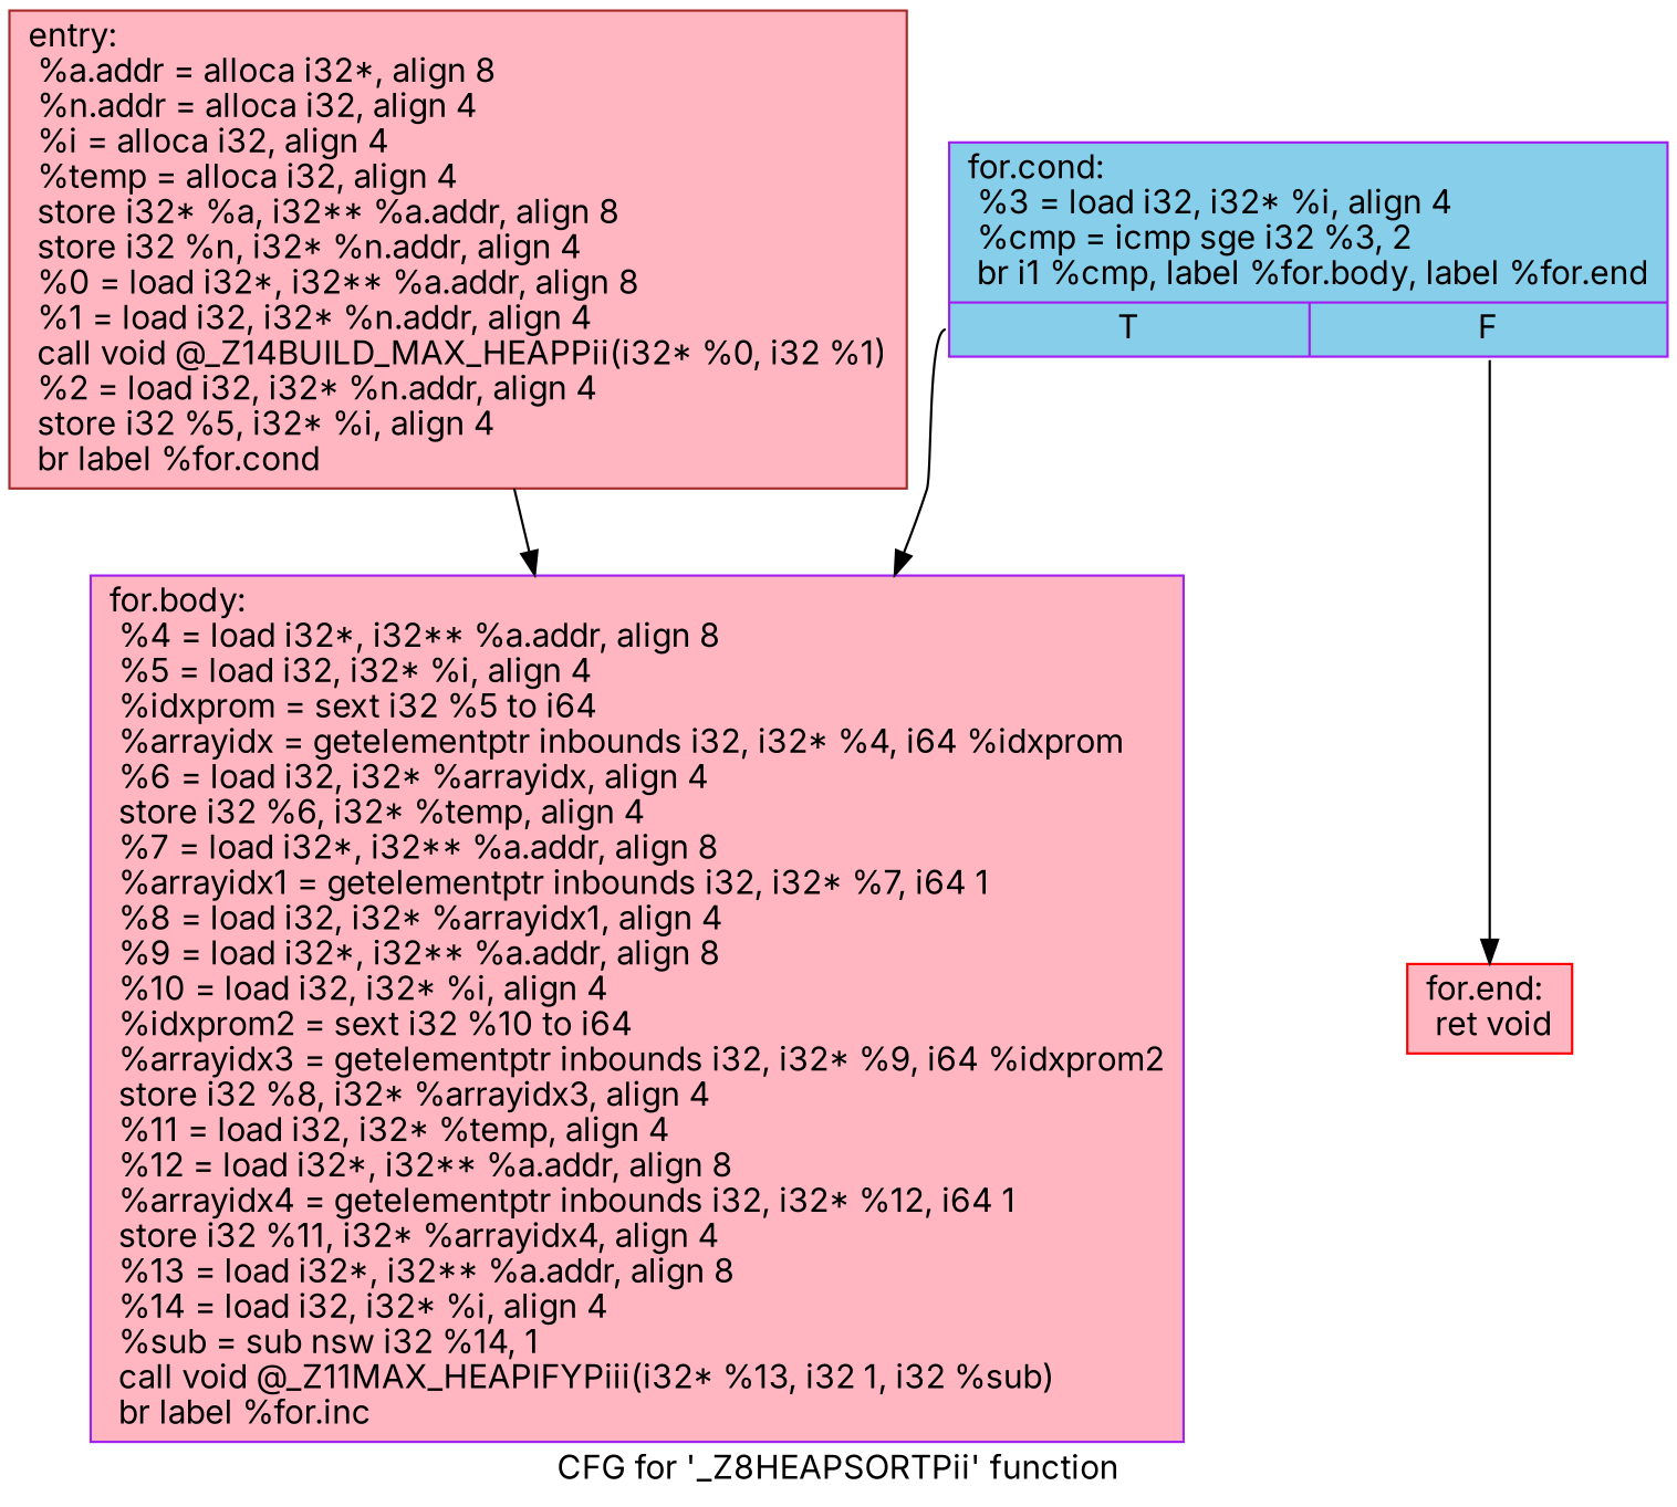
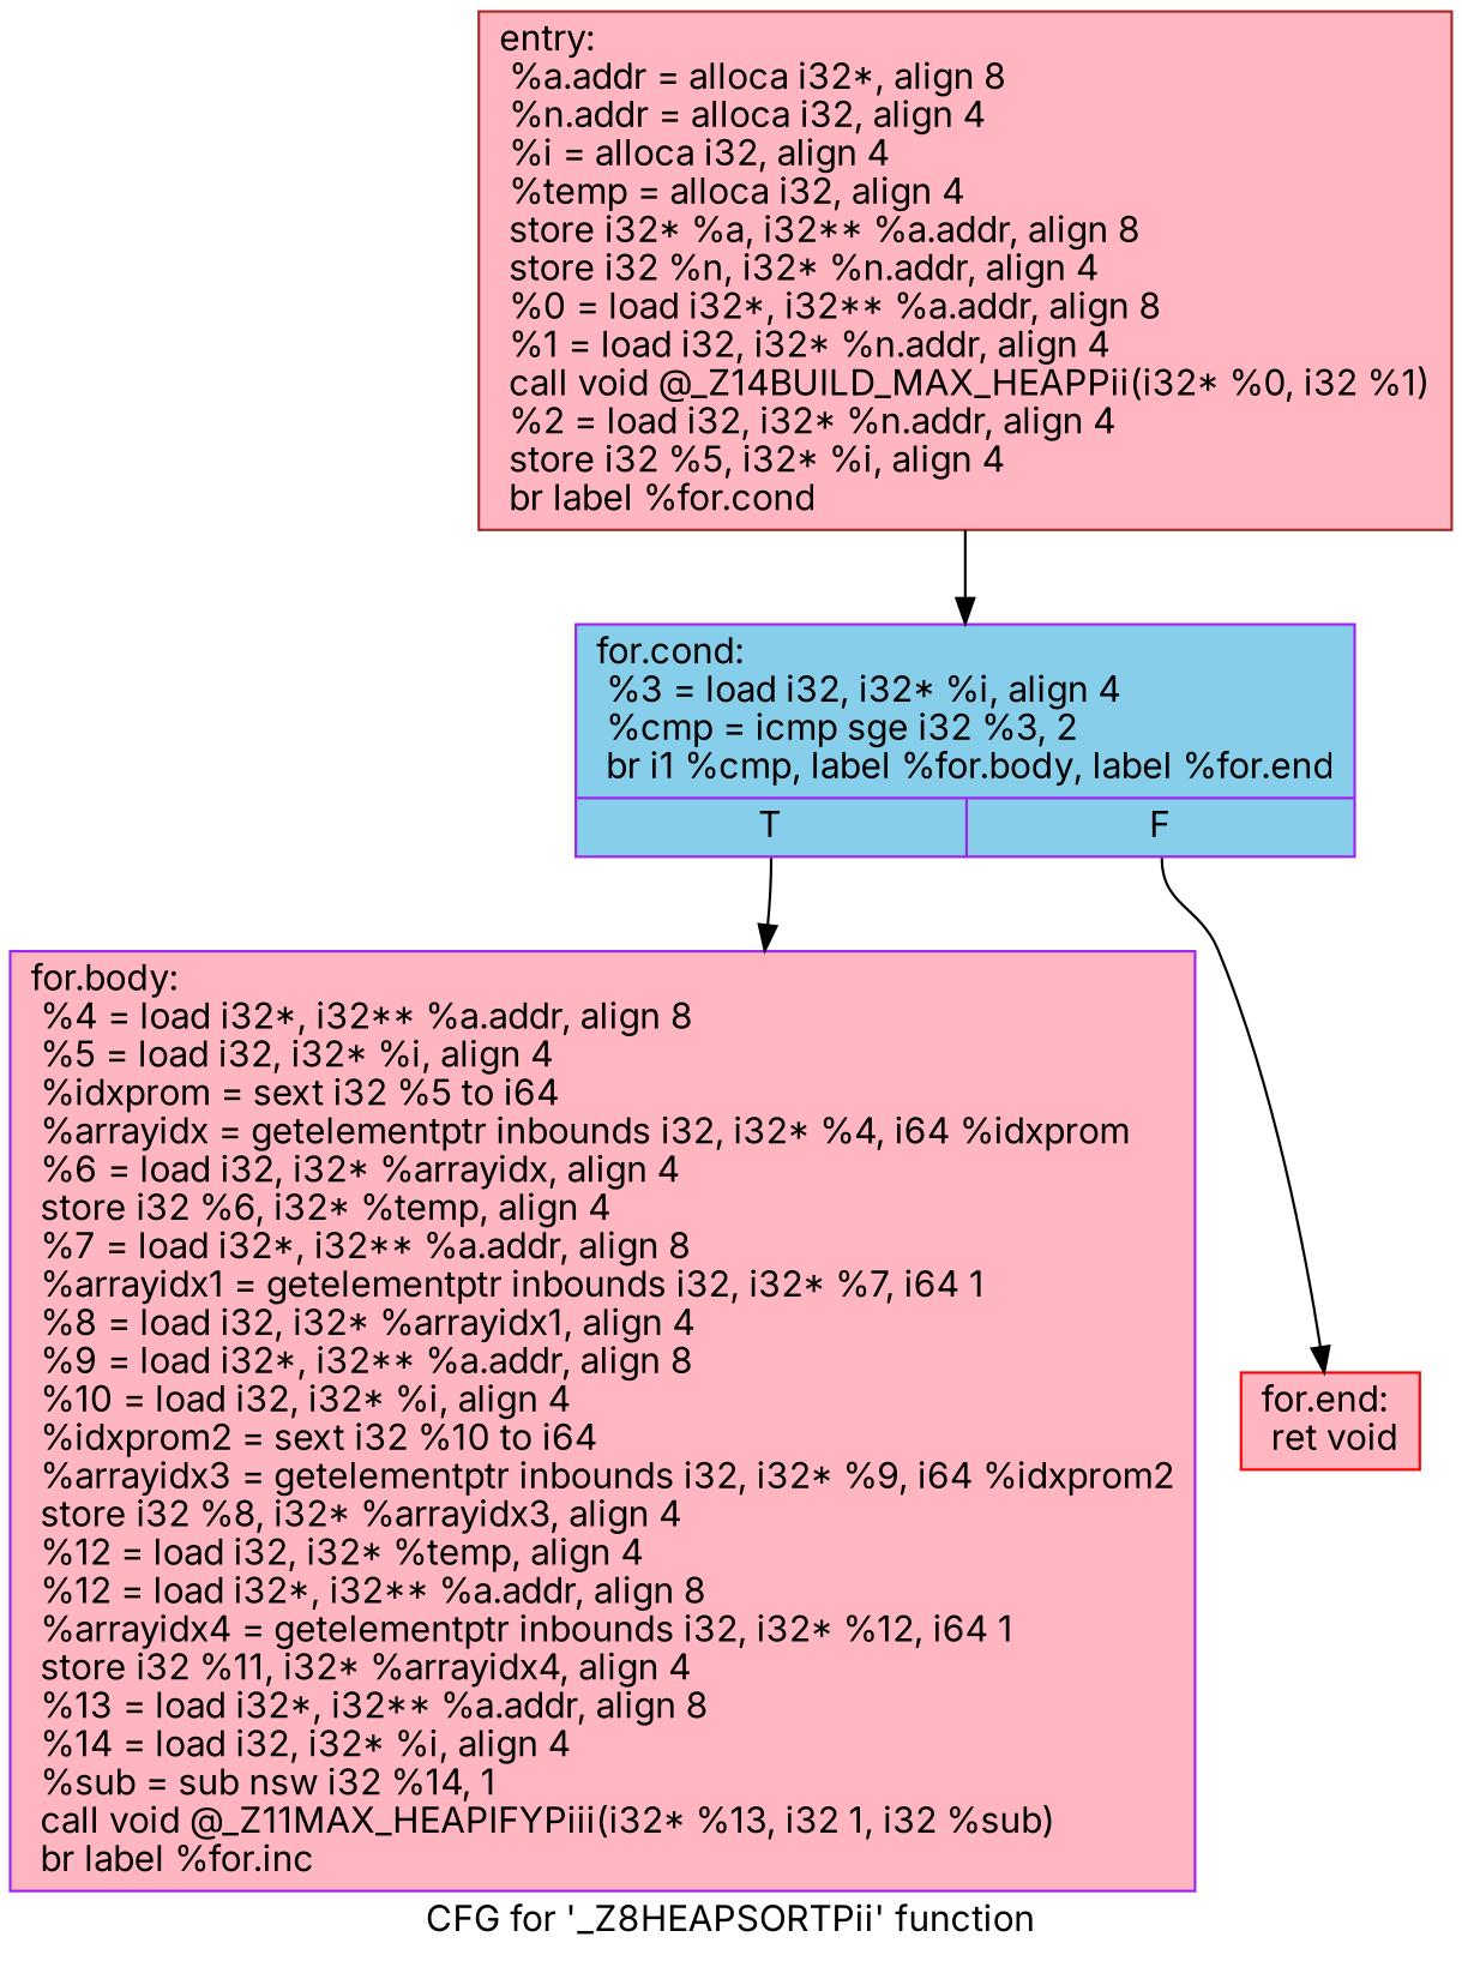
  digraph {
    fontname=Inter
    label="CFG for '_Z8HEAPSORTPii' function"
    node [color=purple fillcolor=lightpink fontname=Inter shape=record style=filled]
    edge [fontname=Inter]
    n1 [color=brown label="{entry:\l  %a.addr = alloca i32*, align 8\l  %n.addr = alloca i32, align 4\l  %i = alloca i32, align 4\l  %temp = alloca i32, align 4\l  store i32* %a, i32** %a.addr, align 8\l  store i32 %n, i32* %n.addr, align 4\l  %0 = load i32*, i32** %a.addr, align 8\l  %1 = load i32, i32* %n.addr, align 4\l  call void @_Z14BUILD_MAX_HEAPPii(i32* %0, i32 %1)\l  %2 = load i32, i32* %n.addr, align 4\l  store i32 %5, i32* %i, align 4\l  br label %for.cond\l}"]
    n2 [fillcolor=skyblue label="{for.cond:                                         \l  %3 = load i32, i32* %i, align 4\l  %cmp = icmp sge i32 %3, 2\l  br i1 %cmp, label %for.body, label %for.end\l|{<s0>T|<s1>F}}"]
-   n3 [label="{for.body:                                         \l  %4 = load i32*, i32** %a.addr, align 8\l  %5 = load i32, i32* %i, align 4\l  %idxprom = sext i32 %5 to i64\l  %arrayidx = getelementptr inbounds i32, i32* %4, i64 %idxprom\l  %6 = load i32, i32* %arrayidx, align 4\l  store i32 %6, i32* %temp, align 4\l  %7 = load i32*, i32** %a.addr, align 8\l  %arrayidx1 = getelementptr inbounds i32, i32* %7, i64 1\l  %8 = load i32, i32* %arrayidx1, align 4\l  %9 = load i32*, i32** %a.addr, align 8\l  %10 = load i32, i32* %i, align 4\l  %idxprom2 = sext i32 %10 to i64\l  %arrayidx3 = getelementptr inbounds i32, i32* %9, i64 %idxprom2\l  store i32 %8, i32* %arrayidx3, align 4\l  %11 = load i32, i32* %temp, align 4\l  %12 = load i32*, i32** %a.addr, align 8\l  %arrayidx4 = getelementptr inbounds i32, i32* %12, i64 1\l  store i32 %11, i32* %arrayidx4, align 4\l  %13 = load i32*, i32** %a.addr, align 8\l  %14 = load i32, i32* %i, align 4\l  %sub = sub nsw i32 %14, 1\l  call void @_Z11MAX_HEAPIFYPiii(i32* %13, i32 1, i32 %sub)\l  br label %for.inc\l}"]
+   n3 [label="{for.body:                                         \l  %4 = load i32*, i32** %a.addr, align 8\l  %5 = load i32, i32* %i, align 4\l  %idxprom = sext i32 %5 to i64\l  %arrayidx = getelementptr inbounds i32, i32* %4, i64 %idxprom\l  %6 = load i32, i32* %arrayidx, align 4\l  store i32 %6, i32* %temp, align 4\l  %7 = load i32*, i32** %a.addr, align 8\l  %arrayidx1 = getelementptr inbounds i32, i32* %7, i64 1\l  %8 = load i32, i32* %arrayidx1, align 4\l  %9 = load i32*, i32** %a.addr, align 8\l  %10 = load i32, i32* %i, align 4\l  %idxprom2 = sext i32 %10 to i64\l  %arrayidx3 = getelementptr inbounds i32, i32* %9, i64 %idxprom2\l  store i32 %8, i32* %arrayidx3, align 4\l  %12 = load i32, i32* %temp, align 4\l  %12 = load i32*, i32** %a.addr, align 8\l  %arrayidx4 = getelementptr inbounds i32, i32* %12, i64 1\l  store i32 %11, i32* %arrayidx4, align 4\l  %13 = load i32*, i32** %a.addr, align 8\l  %14 = load i32, i32* %i, align 4\l  %sub = sub nsw i32 %14, 1\l  call void @_Z11MAX_HEAPIFYPiii(i32* %13, i32 1, i32 %sub)\l  br label %for.inc\l}"]
    n4 [color=red label="{for.end:                                          \l  ret void\l}"]
-   n1 -> n3
+   n1 -> n2
    n2 -> n3 [tailport=s0]
    n2 -> n4 [tailport=s1]
  }
